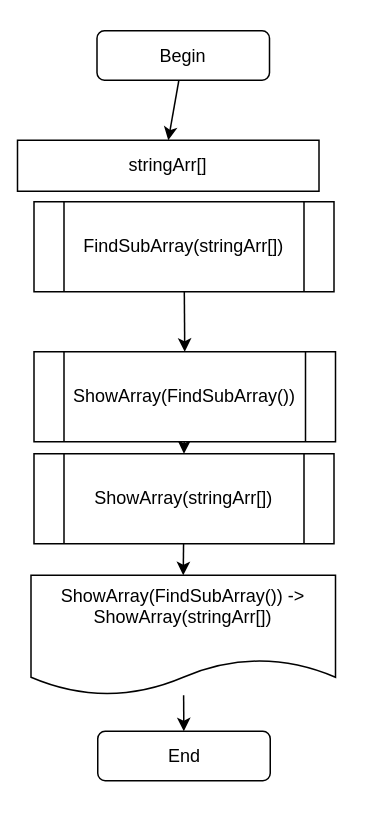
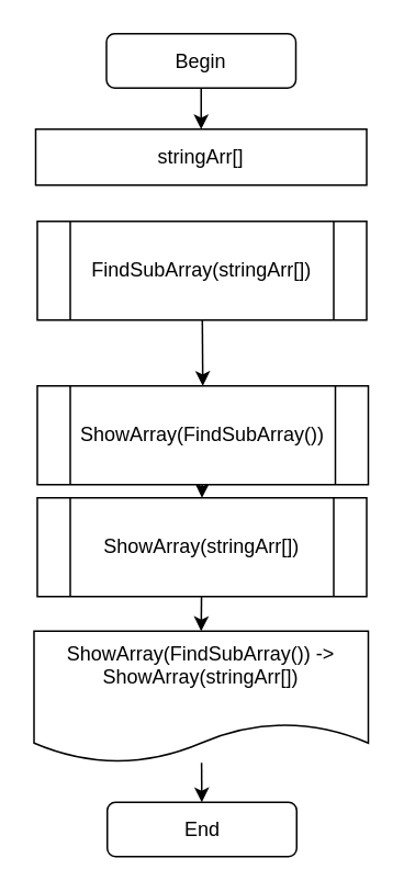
  <mxCell id="0" />
  <mxCell id="1" parent="0" />
  <mxCell id="2" style="edgeStyle=none;html=1;entryX=0.5;entryY=0;entryDx=0;entryDy=0;" edge="1" parent="1" source="3" target="4"><mxGeometry relative="1" as="geometry" /></mxCell>
  <mxCell id="3" value="Begin" style="rounded=1;whiteSpace=wrap;html=1;" parent="1" vertex="1"><mxGeometry x="64" y="20" width="115" height="33" as="geometry" /></mxCell>
- <mxCell id="4" value="stringArr[]" style="rounded=0;whiteSpace=wrap;html=1;" parent="1" vertex="1"><mxGeometry x="11" y="93" width="201" height="34" as="geometry" /></mxCell>
+ <mxCell id="4" value="stringArr[]" style="rounded=0;whiteSpace=wrap;html=1;" parent="1" vertex="1"><mxGeometry x="21" y="78" width="201" height="34" as="geometry" /></mxCell>
  <mxCell id="5" style="edgeStyle=none;html=1;entryX=0.5;entryY=0;entryDx=0;entryDy=0;" edge="1" parent="1" source="6" target="10"><mxGeometry relative="1" as="geometry" /></mxCell>
  <mxCell id="6" value="&lt;span&gt;FindSubArray(stringArr[])&lt;/span&gt;" style="shape=process;whiteSpace=wrap;html=1;backgroundOutline=1;" vertex="1" parent="1"><mxGeometry x="22" y="134" width="200" height="60" as="geometry" /></mxCell>
  <mxCell id="7" style="edgeStyle=none;html=1;entryX=0.5;entryY=0;entryDx=0;entryDy=0;" edge="1" parent="1" source="8" target="12"><mxGeometry relative="1" as="geometry" /></mxCell>
  <mxCell id="8" value="&lt;span&gt;ShowArray(stringArr[])&lt;/span&gt;" style="shape=process;whiteSpace=wrap;html=1;backgroundOutline=1;" vertex="1" parent="1"><mxGeometry x="22" y="302" width="200" height="60" as="geometry" /></mxCell>
  <mxCell id="9" style="edgeStyle=none;html=1;entryX=0.5;entryY=0;entryDx=0;entryDy=0;" edge="1" parent="1" source="10" target="8"><mxGeometry relative="1" as="geometry" /></mxCell>
  <mxCell id="10" value="&lt;span&gt;ShowArray(FindSubArray())&lt;/span&gt;" style="shape=process;whiteSpace=wrap;html=1;backgroundOutline=1;" vertex="1" parent="1"><mxGeometry x="22" y="234" width="201" height="60" as="geometry" /></mxCell>
  <mxCell id="11" style="edgeStyle=none;html=1;" edge="1" parent="1" source="12" target="13"><mxGeometry relative="1" as="geometry" /></mxCell>
  <mxCell id="12" value="&lt;span&gt;ShowArray(FindSubArray()) -&amp;gt;&lt;br&gt;&lt;/span&gt;ShowArray(stringArr[])&lt;span&gt;&lt;br&gt;&lt;br&gt;&lt;/span&gt;" style="shape=document;whiteSpace=wrap;html=1;boundedLbl=1;" vertex="1" parent="1"><mxGeometry x="20" y="383" width="203" height="80" as="geometry" /></mxCell>
  <mxCell id="13" value="End" style="rounded=1;whiteSpace=wrap;html=1;" vertex="1" parent="1"><mxGeometry x="64.5" y="487" width="115" height="33" as="geometry" /></mxCell>
